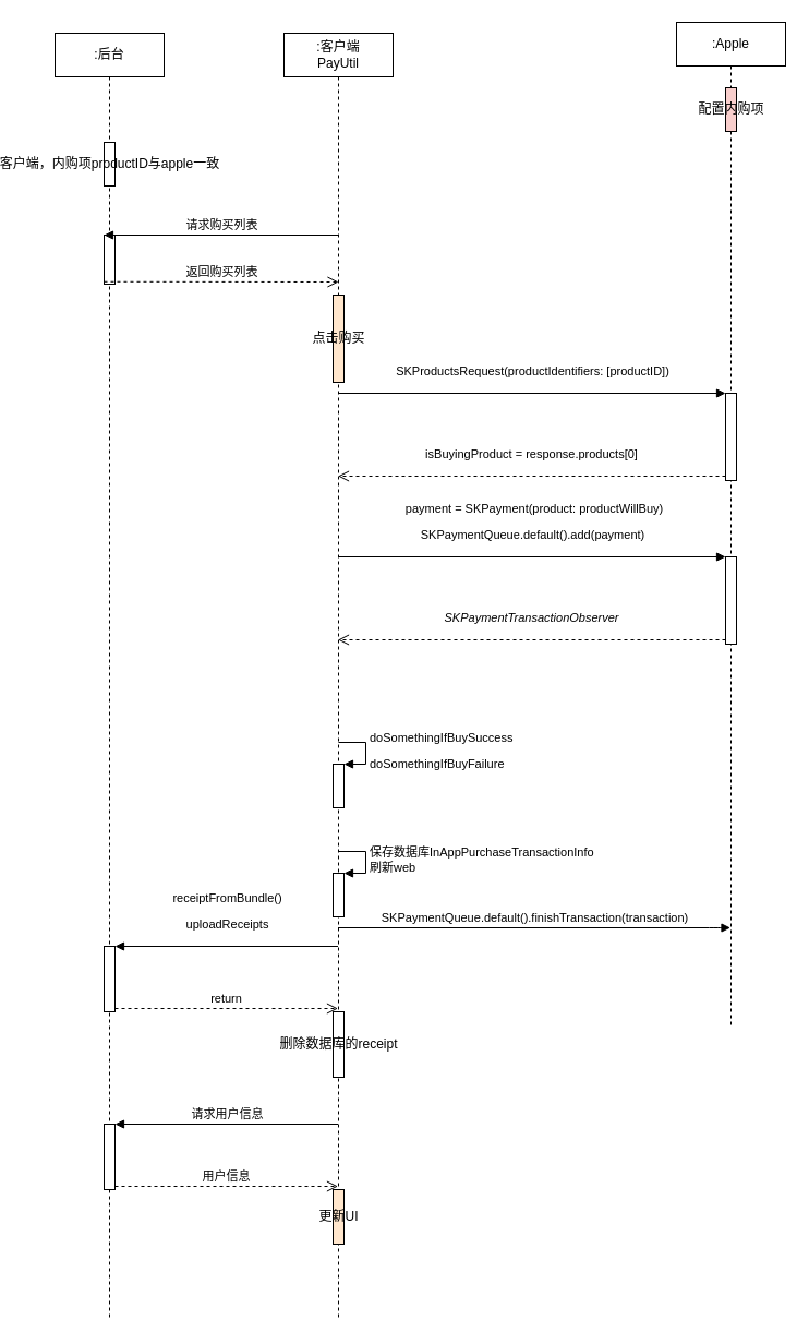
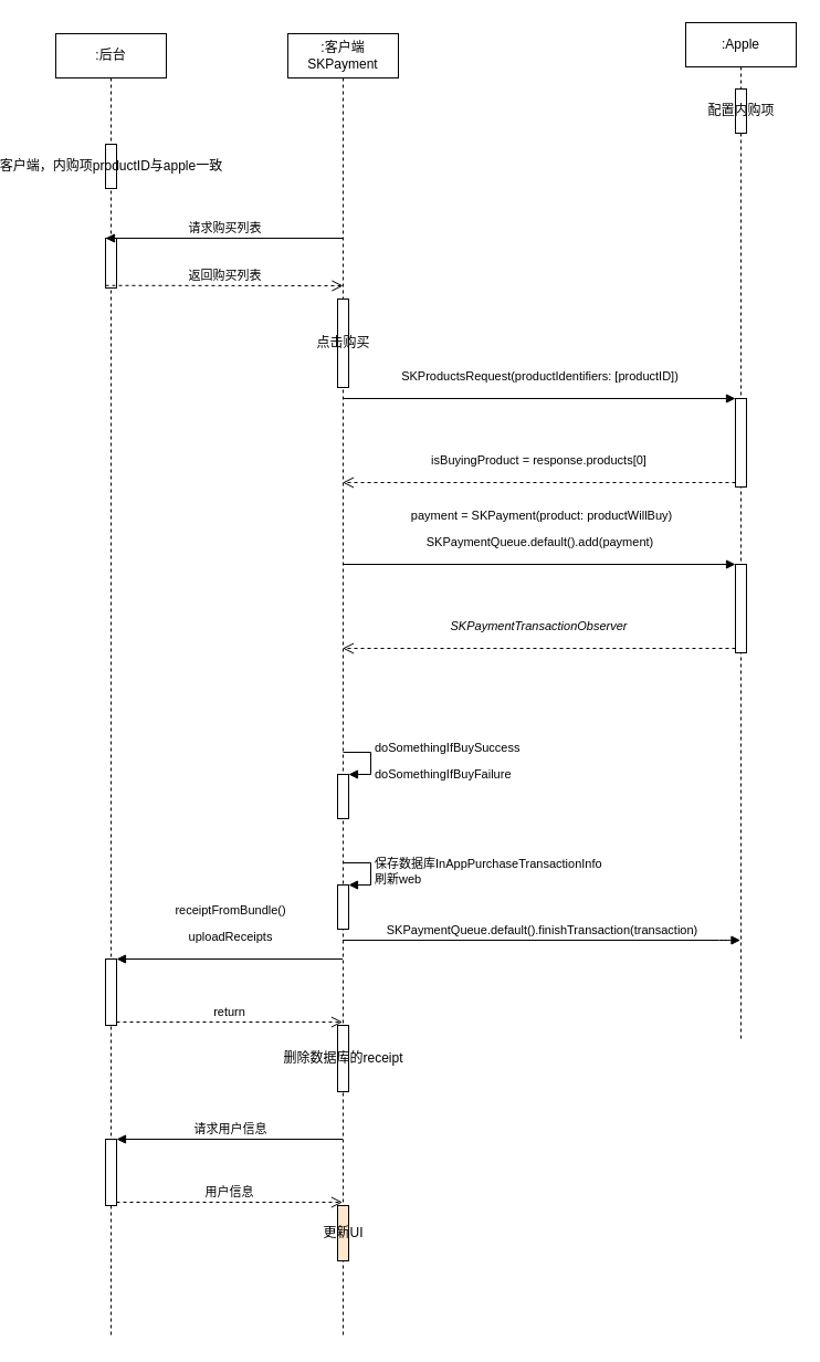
  <mxCell id="0" />
  <mxCell id="1" parent="0" />
  <mxCell id="2" value=":后台" style="shape=umlLifeline;perimeter=lifelinePerimeter;whiteSpace=wrap;html=1;container=1;collapsible=0;recursiveResize=0;outlineConnect=0;" vertex="1" parent="1"><mxGeometry x="20" y="30" width="100" height="1180" as="geometry" /></mxCell>
  <mxCell id="3" value="" style="html=1;points=[];perimeter=orthogonalPerimeter;" vertex="1" parent="2"><mxGeometry x="45" y="185" width="10" height="45" as="geometry" /></mxCell>
  <mxCell id="4" value="客户端，内购项productID与apple一致&lt;br&gt;" style="html=1;points=[];perimeter=orthogonalPerimeter;" vertex="1" parent="2"><mxGeometry x="45" y="100" width="10" height="40" as="geometry" /></mxCell>
  <mxCell id="5" value="" style="html=1;points=[];perimeter=orthogonalPerimeter;" vertex="1" parent="2"><mxGeometry x="45" y="837" width="10" height="60" as="geometry" /></mxCell>
  <mxCell id="6" value="" style="html=1;points=[];perimeter=orthogonalPerimeter;" vertex="1" parent="2"><mxGeometry x="45" y="1000" width="10" height="60" as="geometry" /></mxCell>
  <mxCell id="7" value=":Apple" style="shape=umlLifeline;perimeter=lifelinePerimeter;whiteSpace=wrap;html=1;container=1;collapsible=0;recursiveResize=0;outlineConnect=0;" vertex="1" parent="1"><mxGeometry x="590" y="20" width="100" height="920" as="geometry" /></mxCell>
- <mxCell id="8" value="配置内购项" style="html=1;points=[];perimeter=orthogonalPerimeter;fillColor=#f8cecc;" vertex="1" parent="7"><mxGeometry x="45" y="60" width="10" height="40" as="geometry" /></mxCell>
+ <mxCell id="8" value="配置内购项" style="html=1;points=[];perimeter=orthogonalPerimeter;" vertex="1" parent="7"><mxGeometry x="45" y="60" width="10" height="40" as="geometry" /></mxCell>
  <mxCell id="9" value="" style="html=1;points=[];perimeter=orthogonalPerimeter;" vertex="1" parent="7"><mxGeometry x="45" y="340" width="10" height="80" as="geometry" /></mxCell>
  <mxCell id="10" value="" style="html=1;points=[];perimeter=orthogonalPerimeter;" vertex="1" parent="7"><mxGeometry x="45" y="490" width="10" height="80" as="geometry" /></mxCell>
- <mxCell id="11" value=":客户端&lt;br&gt;PayUtil&lt;br&gt;" style="shape=umlLifeline;perimeter=lifelinePerimeter;whiteSpace=wrap;html=1;container=1;collapsible=0;recursiveResize=0;outlineConnect=0;" vertex="1" parent="1"><mxGeometry x="230" y="30" width="100" height="1180" as="geometry" /></mxCell>
- <mxCell id="12" value="点击购买" style="html=1;points=[];perimeter=orthogonalPerimeter;fillColor=#ffe6cc;" vertex="1" parent="11"><mxGeometry x="45" y="240" width="10" height="80" as="geometry" /></mxCell>
+ <mxCell id="11" value=":客户端&lt;br&gt;SKPayment&lt;br&gt;" style="shape=umlLifeline;perimeter=lifelinePerimeter;whiteSpace=wrap;html=1;container=1;collapsible=0;recursiveResize=0;outlineConnect=0;" vertex="1" parent="1"><mxGeometry x="230" y="30" width="100" height="1180" as="geometry" /></mxCell>
+ <mxCell id="12" value="点击购买" style="html=1;points=[];perimeter=orthogonalPerimeter;" vertex="1" parent="11"><mxGeometry x="45" y="240" width="10" height="80" as="geometry" /></mxCell>
  <mxCell id="13" value="" style="html=1;points=[];perimeter=orthogonalPerimeter;" vertex="1" parent="11"><mxGeometry x="45" y="670" width="10" height="40" as="geometry" /></mxCell>
  <mxCell id="14" value="&lt;p&gt;doSomethingIfBuySuccess&lt;/p&gt;&lt;p&gt;doSomethingIfBuyFailure&lt;/p&gt;" style="edgeStyle=orthogonalEdgeStyle;html=1;align=left;spacingLeft=2;endArrow=block;rounded=0;entryX=1;entryY=0;" edge="1" target="13" parent="11"><mxGeometry relative="1" as="geometry"><mxPoint x="50" y="650" as="sourcePoint" /><Array as="points"><mxPoint x="75" y="650" /></Array></mxGeometry></mxCell>
  <mxCell id="15" value="" style="html=1;points=[];perimeter=orthogonalPerimeter;" vertex="1" parent="11"><mxGeometry x="45" y="770" width="10" height="40" as="geometry" /></mxCell>
  <mxCell id="16" value="保存数据库&lt;span&gt;InAppPurchaseTransactionInfo&lt;br&gt;刷新web&lt;br&gt;&lt;/span&gt;" style="edgeStyle=orthogonalEdgeStyle;html=1;align=left;spacingLeft=2;endArrow=block;rounded=0;entryX=1;entryY=0;" edge="1" target="15" parent="11"><mxGeometry relative="1" as="geometry"><mxPoint x="50" y="750" as="sourcePoint" /><Array as="points"><mxPoint x="75" y="750" /></Array></mxGeometry></mxCell>
  <mxCell id="17" value="&lt;span&gt;删除数据库的receipt&lt;/span&gt;" style="html=1;points=[];perimeter=orthogonalPerimeter;" vertex="1" parent="11"><mxGeometry x="45" y="897" width="10" height="60" as="geometry" /></mxCell>
  <mxCell id="18" value="更新UI" style="html=1;points=[];perimeter=orthogonalPerimeter;fillColor=#ffe6cc;" vertex="1" parent="11"><mxGeometry x="45" y="1060" width="10" height="50" as="geometry" /></mxCell>
  <mxCell id="19" value="请求购买列表" style="html=1;verticalAlign=bottom;endArrow=block;entryX=0;entryY=0;" edge="1" target="3" parent="1" source="11"><mxGeometry relative="1" as="geometry"><mxPoint x="-5" y="110" as="sourcePoint" /></mxGeometry></mxCell>
  <mxCell id="20" value="返回购买列表" style="html=1;verticalAlign=bottom;endArrow=open;dashed=1;endSize=8;exitX=0;exitY=0.95;" edge="1" source="3" parent="1"><mxGeometry relative="1" as="geometry"><mxPoint x="280" y="258" as="targetPoint" /></mxGeometry></mxCell>
  <mxCell id="21" value="&lt;p&gt;SKProductsRequest(productIdentifiers: [productID])&lt;/p&gt;" style="html=1;verticalAlign=bottom;endArrow=block;entryX=0;entryY=0;" edge="1" target="9" parent="1" source="11"><mxGeometry relative="1" as="geometry"><mxPoint x="405" y="350" as="sourcePoint" /></mxGeometry></mxCell>
  <mxCell id="22" value="&lt;p&gt;&lt;span&gt;isBuyingProduct =&amp;nbsp;&lt;/span&gt;response.&lt;span&gt;products&lt;/span&gt;[&lt;span&gt;0&lt;/span&gt;]&lt;/p&gt;" style="html=1;verticalAlign=bottom;endArrow=open;dashed=1;endSize=8;exitX=0;exitY=0.95;" edge="1" source="9" parent="1" target="11"><mxGeometry relative="1" as="geometry"><mxPoint x="405" y="426" as="targetPoint" /></mxGeometry></mxCell>
  <mxCell id="23" value="&lt;p&gt;&lt;span&gt;&amp;nbsp;payment&amp;nbsp;&lt;/span&gt;&lt;span&gt;= SKPayment&lt;/span&gt;(product: productWillBuy)&lt;/p&gt;&lt;p&gt;&lt;span&gt;SKPaymentQueue&lt;/span&gt;.&lt;span&gt;default&lt;/span&gt;().&lt;span&gt;add&lt;/span&gt;(payment)&lt;/p&gt;" style="html=1;verticalAlign=bottom;endArrow=block;entryX=0;entryY=0;" edge="1" target="10" parent="1" source="11"><mxGeometry relative="1" as="geometry"><mxPoint x="565" y="510" as="sourcePoint" /></mxGeometry></mxCell>
  <mxCell id="24" value="&lt;p&gt;&lt;i&gt;SKPaymentTransactionObserver&lt;/i&gt;&lt;/p&gt;" style="html=1;verticalAlign=bottom;endArrow=open;dashed=1;endSize=8;exitX=0;exitY=0.95;" edge="1" source="10" parent="1" target="11"><mxGeometry relative="1" as="geometry"><mxPoint x="565" y="586" as="targetPoint" /></mxGeometry></mxCell>
  <mxCell id="25" value="&lt;p&gt;&lt;br&gt;&lt;/p&gt;" style="text;html=1;resizable=0;points=[];autosize=1;align=left;verticalAlign=top;spacingTop=-4;" vertex="1" parent="1"><mxGeometry x="325" y="810" width="20" height="40" as="geometry" /></mxCell>
  <mxCell id="26" value="&lt;span&gt;SKPaymentQueue&lt;/span&gt;&lt;span&gt;.&lt;/span&gt;&lt;span&gt;default&lt;/span&gt;&lt;span&gt;().&lt;/span&gt;&lt;span&gt;finishTransaction&lt;/span&gt;&lt;span&gt;(transaction)&lt;/span&gt;&lt;br&gt;" style="html=1;verticalAlign=bottom;endArrow=block;" edge="1" parent="1"><mxGeometry width="80" relative="1" as="geometry"><mxPoint x="279.5" y="850" as="sourcePoint" /><mxPoint x="639.5" y="850" as="targetPoint" /><Array as="points"><mxPoint x="630" y="850" /></Array></mxGeometry></mxCell>
  <mxCell id="27" value="&lt;p&gt;receiptFromBundle()&lt;/p&gt;&lt;p&gt;uploadReceipts&lt;/p&gt;" style="html=1;verticalAlign=bottom;endArrow=block;entryX=1;entryY=0;" edge="1" target="5" parent="1" source="11"><mxGeometry relative="1" as="geometry"><mxPoint x="135" y="850" as="sourcePoint" /></mxGeometry></mxCell>
  <mxCell id="28" value="return" style="html=1;verticalAlign=bottom;endArrow=open;dashed=1;endSize=8;exitX=1;exitY=0.95;" edge="1" source="5" parent="1" target="11"><mxGeometry relative="1" as="geometry"><mxPoint x="135" y="907" as="targetPoint" /></mxGeometry></mxCell>
  <mxCell id="29" value="请求用户信息" style="html=1;verticalAlign=bottom;endArrow=block;entryX=1;entryY=0;" edge="1" target="6" parent="1" source="11"><mxGeometry relative="1" as="geometry"><mxPoint x="135" y="1030" as="sourcePoint" /></mxGeometry></mxCell>
  <mxCell id="30" value="用户信息" style="html=1;verticalAlign=bottom;endArrow=open;dashed=1;endSize=8;exitX=1;exitY=0.95;" edge="1" source="6" parent="1" target="11"><mxGeometry relative="1" as="geometry"><mxPoint x="135" y="1087" as="targetPoint" /></mxGeometry></mxCell>
